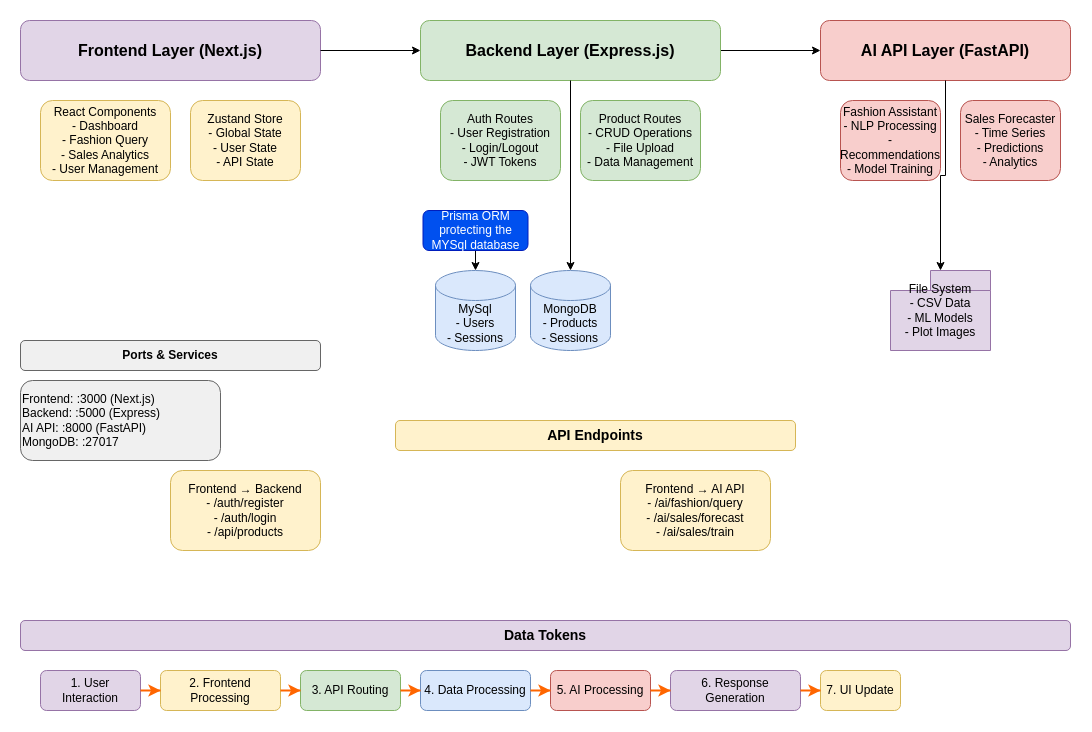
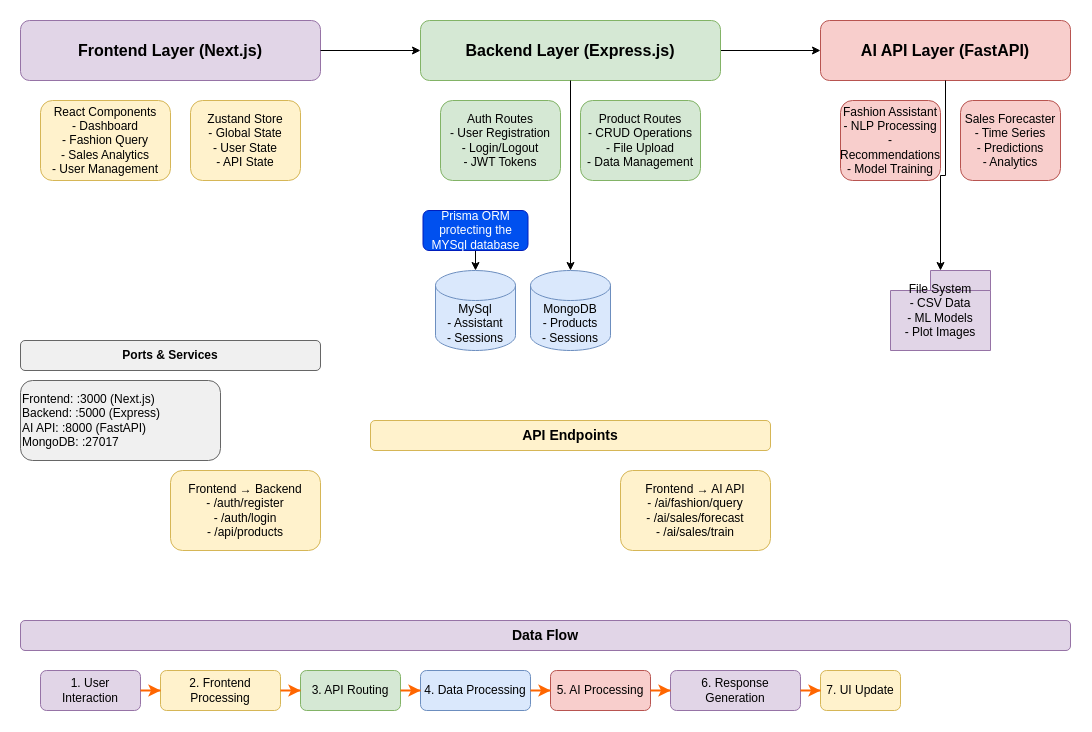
  <mxCell id="0" />
  <mxCell id="1" parent="0" />
  <mxCell id="2" value="Frontend Layer (Next.js)" style="rounded=1;whiteSpace=wrap;html=1;fillColor=#e1d5e7;strokeColor=#9673a6;fontSize=16;fontStyle=1;" parent="1" vertex="1"><mxGeometry x="20" y="20" width="300" height="60" as="geometry" /></mxCell>
  <mxCell id="3" value="React Components&#10;- Dashboard&#10;- Fashion Query&#10;- Sales Analytics&#10;- User Management" style="rounded=1;whiteSpace=wrap;html=1;fillColor=#fff2cc;strokeColor=#d6b656;" parent="1" vertex="1"><mxGeometry x="40" y="100" width="130" height="80" as="geometry" /></mxCell>
  <mxCell id="4" value="Zustand Store&#10;- Global State&#10;- User State&#10;- API State" style="rounded=1;whiteSpace=wrap;html=1;fillColor=#fff2cc;strokeColor=#d6b656;" parent="1" vertex="1"><mxGeometry x="190" y="100" width="110" height="80" as="geometry" /></mxCell>
  <mxCell id="5" value="" style="edgeStyle=none;html=1;" edge="1" parent="1" source="6" target="9"><mxGeometry relative="1" as="geometry" /></mxCell>
  <mxCell id="6" value="Backend Layer (Express.js)" style="rounded=1;whiteSpace=wrap;html=1;fillColor=#d5e8d4;strokeColor=#82b366;fontSize=16;fontStyle=1;" parent="1" vertex="1"><mxGeometry x="420" y="20" width="300" height="60" as="geometry" /></mxCell>
  <mxCell id="7" value="Auth Routes&#10;- User Registration&#10;- Login/Logout&#10;- JWT Tokens" style="rounded=1;whiteSpace=wrap;html=1;fillColor=#d5e8d4;strokeColor=#82b366;" parent="1" vertex="1"><mxGeometry x="440" y="100" width="120" height="80" as="geometry" /></mxCell>
  <mxCell id="8" value="Product Routes&#10;- CRUD Operations&#10;- File Upload&#10;- Data Management" style="rounded=1;whiteSpace=wrap;html=1;fillColor=#d5e8d4;strokeColor=#82b366;" parent="1" vertex="1"><mxGeometry x="580" y="100" width="120" height="80" as="geometry" /></mxCell>
  <mxCell id="9" value="AI API Layer (FastAPI)" style="rounded=1;whiteSpace=wrap;html=1;fillColor=#f8cecc;strokeColor=#b85450;fontSize=16;fontStyle=1;" parent="1" vertex="1"><mxGeometry x="820" y="20" width="250" height="60" as="geometry" /></mxCell>
  <mxCell id="10" value="Fashion Assistant&#10;- NLP Processing&#10;- Recommendations&#10;- Model Training" style="rounded=1;whiteSpace=wrap;html=1;fillColor=#f8cecc;strokeColor=#b85450;" parent="1" vertex="1"><mxGeometry x="840" y="100" width="100" height="80" as="geometry" /></mxCell>
  <mxCell id="11" value="Sales Forecaster&#10;- Time Series&#10;- Predictions&#10;- Analytics" style="rounded=1;whiteSpace=wrap;html=1;fillColor=#f8cecc;strokeColor=#b85450;" parent="1" vertex="1"><mxGeometry x="960" y="100" width="100" height="80" as="geometry" /></mxCell>
  <mxCell id="12" value="MongoDB&lt;br&gt;- Products&lt;br&gt;- Sessions" style="shape=cylinder3;whiteSpace=wrap;html=1;boundedLbl=1;backgroundOutline=1;size=15;fillColor=#dae8fc;strokeColor=#6c8ebf;" parent="1" vertex="1"><mxGeometry x="530" y="270" width="80" height="80" as="geometry" /></mxCell>
  <mxCell id="13" value="File System&#10;- CSV Data&#10;- ML Models&#10;- Plot Images" style="shape=folder;whiteSpace=wrap;html=1;fillColor=#e1d5e7;strokeColor=#9673a6;" parent="1" vertex="1"><mxGeometry x="890" y="270" width="100" height="80" as="geometry" /></mxCell>
- <mxCell id="14" value="API Endpoints" style="rounded=1;whiteSpace=wrap;html=1;fillColor=#fff2cc;strokeColor=#d6b656;fontSize=14;fontStyle=1;" parent="1" vertex="1"><mxGeometry x="395" y="420" width="400" height="30" as="geometry" /></mxCell>
+ <mxCell id="14" value="API Endpoints" style="rounded=1;whiteSpace=wrap;html=1;fillColor=#fff2cc;strokeColor=#d6b656;fontSize=14;fontStyle=1;" parent="1" vertex="1"><mxGeometry x="370" y="420" width="400" height="30" as="geometry" /></mxCell>
  <mxCell id="15" value="Frontend → Backend&#10;- /auth/register&#10;- /auth/login&#10;- /api/products" style="rounded=1;whiteSpace=wrap;html=1;fillColor=#fff2cc;strokeColor=#d6b656;" parent="1" vertex="1"><mxGeometry x="170" y="470" width="150" height="80" as="geometry" /></mxCell>
  <mxCell id="16" value="Frontend → AI API&#10;- /ai/fashion/query&#10;- /ai/sales/forecast&#10;- /ai/sales/train" style="rounded=1;whiteSpace=wrap;html=1;fillColor=#fff2cc;strokeColor=#d6b656;" parent="1" vertex="1"><mxGeometry x="620" y="470" width="150" height="80" as="geometry" /></mxCell>
- <mxCell id="17" value="Data Tokens" style="rounded=1;whiteSpace=wrap;html=1;fillColor=#e1d5e7;strokeColor=#9673a6;fontSize=14;fontStyle=1;" parent="1" vertex="1"><mxGeometry x="20" y="620" width="1050" height="30" as="geometry" /></mxCell>
+ <mxCell id="17" value="Data Flow" style="rounded=1;whiteSpace=wrap;html=1;fillColor=#e1d5e7;strokeColor=#9673a6;fontSize=14;fontStyle=1;" parent="1" vertex="1"><mxGeometry x="20" y="620" width="1050" height="30" as="geometry" /></mxCell>
  <mxCell id="18" value="1. User Interaction" style="rounded=1;whiteSpace=wrap;html=1;fillColor=#e1d5e7;strokeColor=#9673a6;" parent="1" vertex="1"><mxGeometry x="40" y="670" width="100" height="40" as="geometry" /></mxCell>
  <mxCell id="19" value="2. Frontend Processing" style="rounded=1;whiteSpace=wrap;html=1;fillColor=#fff2cc;strokeColor=#d6b656;" parent="1" vertex="1"><mxGeometry x="160" y="670" width="120" height="40" as="geometry" /></mxCell>
  <mxCell id="20" value="3. API Routing" style="rounded=1;whiteSpace=wrap;html=1;fillColor=#d5e8d4;strokeColor=#82b366;" parent="1" vertex="1"><mxGeometry x="300" y="670" width="100" height="40" as="geometry" /></mxCell>
  <mxCell id="21" value="4. Data Processing" style="rounded=1;whiteSpace=wrap;html=1;fillColor=#dae8fc;strokeColor=#6c8ebf;" parent="1" vertex="1"><mxGeometry x="420" y="670" width="110" height="40" as="geometry" /></mxCell>
  <mxCell id="22" value="5. AI Processing" style="rounded=1;whiteSpace=wrap;html=1;fillColor=#f8cecc;strokeColor=#b85450;" parent="1" vertex="1"><mxGeometry x="550" y="670" width="100" height="40" as="geometry" /></mxCell>
  <mxCell id="23" value="6. Response Generation" style="rounded=1;whiteSpace=wrap;html=1;fillColor=#e1d5e7;strokeColor=#9673a6;" parent="1" vertex="1"><mxGeometry x="670" y="670" width="130" height="40" as="geometry" /></mxCell>
  <mxCell id="24" value="7. UI Update" style="rounded=1;whiteSpace=wrap;html=1;fillColor=#fff2cc;strokeColor=#d6b656;" parent="1" vertex="1"><mxGeometry x="820" y="670" width="80" height="40" as="geometry" /></mxCell>
  <mxCell id="25" style="edgeStyle=orthogonalEdgeStyle;rounded=0;orthogonalLoop=1;jettySize=auto;html=1;" parent="1" source="2" target="6" edge="1"><mxGeometry relative="1" as="geometry" /></mxCell>
  <mxCell id="26" style="edgeStyle=orthogonalEdgeStyle;rounded=0;orthogonalLoop=1;jettySize=auto;html=1;" parent="1" source="6" target="12" edge="1"><mxGeometry relative="1" as="geometry" /></mxCell>
  <mxCell id="27" style="edgeStyle=orthogonalEdgeStyle;rounded=0;orthogonalLoop=1;jettySize=auto;html=1;" parent="1" source="9" target="13" edge="1"><mxGeometry relative="1" as="geometry" /></mxCell>
  <mxCell id="28" style="edgeStyle=orthogonalEdgeStyle;rounded=0;orthogonalLoop=1;jettySize=auto;html=1;strokeColor=#FF6600;strokeWidth=2;" parent="1" source="18" target="19" edge="1"><mxGeometry relative="1" as="geometry" /></mxCell>
  <mxCell id="29" style="edgeStyle=orthogonalEdgeStyle;rounded=0;orthogonalLoop=1;jettySize=auto;html=1;strokeColor=#FF6600;strokeWidth=2;" parent="1" source="19" target="20" edge="1"><mxGeometry relative="1" as="geometry" /></mxCell>
  <mxCell id="30" style="edgeStyle=orthogonalEdgeStyle;rounded=0;orthogonalLoop=1;jettySize=auto;html=1;strokeColor=#FF6600;strokeWidth=2;" parent="1" source="20" target="21" edge="1"><mxGeometry relative="1" as="geometry" /></mxCell>
  <mxCell id="31" style="edgeStyle=orthogonalEdgeStyle;rounded=0;orthogonalLoop=1;jettySize=auto;html=1;strokeColor=#FF6600;strokeWidth=2;" parent="1" source="21" target="22" edge="1"><mxGeometry relative="1" as="geometry" /></mxCell>
  <mxCell id="32" style="edgeStyle=orthogonalEdgeStyle;rounded=0;orthogonalLoop=1;jettySize=auto;html=1;strokeColor=#FF6600;strokeWidth=2;" parent="1" source="22" target="23" edge="1"><mxGeometry relative="1" as="geometry" /></mxCell>
  <mxCell id="33" style="edgeStyle=orthogonalEdgeStyle;rounded=0;orthogonalLoop=1;jettySize=auto;html=1;strokeColor=#FF6600;strokeWidth=2;" parent="1" source="23" target="24" edge="1"><mxGeometry relative="1" as="geometry" /></mxCell>
  <mxCell id="34" value="Ports &amp; Services" style="rounded=1;whiteSpace=wrap;html=1;fillColor=#f0f0f0;strokeColor=#666666;fontSize=12;fontStyle=1;" parent="1" vertex="1"><mxGeometry x="20" y="340" width="300" height="30" as="geometry" /></mxCell>
  <mxCell id="35" value="Frontend: :3000 (Next.js)&#10;Backend: :5000 (Express)&#10;AI API: :8000 (FastAPI)&#10;MongoDB: :27017" style="rounded=1;whiteSpace=wrap;html=1;fillColor=#f0f0f0;strokeColor=#666666;align=left;" parent="1" vertex="1"><mxGeometry x="20" y="380" width="200" height="80" as="geometry" /></mxCell>
- <mxCell id="36" value="MySql&lt;br&gt;- Users&lt;br&gt;- Sessions" style="shape=cylinder3;whiteSpace=wrap;html=1;boundedLbl=1;backgroundOutline=1;size=15;fillColor=#dae8fc;strokeColor=#6c8ebf;" vertex="1" parent="1"><mxGeometry x="435" y="270" width="80" height="80" as="geometry" /></mxCell>
+ <mxCell id="36" value="MySql&lt;br&gt;- Assistant&lt;br&gt;- Sessions" style="shape=cylinder3;whiteSpace=wrap;html=1;boundedLbl=1;backgroundOutline=1;size=15;fillColor=#dae8fc;strokeColor=#6c8ebf;" vertex="1" parent="1"><mxGeometry x="435" y="270" width="80" height="80" as="geometry" /></mxCell>
  <mxCell id="37" style="edgeStyle=none;html=1;exitX=0.5;exitY=1;exitDx=0;exitDy=0;" edge="1" parent="1" source="38" target="36"><mxGeometry relative="1" as="geometry" /></mxCell>
  <mxCell id="38" value="&lt;font style=&quot;color: rgb(255, 255, 255);&quot;&gt;Prisma ORM&lt;/font&gt;&lt;div&gt;&lt;font style=&quot;color: rgb(255, 255, 255);&quot;&gt;protecting the MYSql database&lt;/font&gt;&lt;/div&gt;" style="rounded=1;whiteSpace=wrap;html=1;fillColor=#0050ef;fontColor=#ffffff;strokeColor=#001DBC;" vertex="1" parent="1"><mxGeometry x="422.5" y="210" width="105" height="40" as="geometry" /></mxCell>
